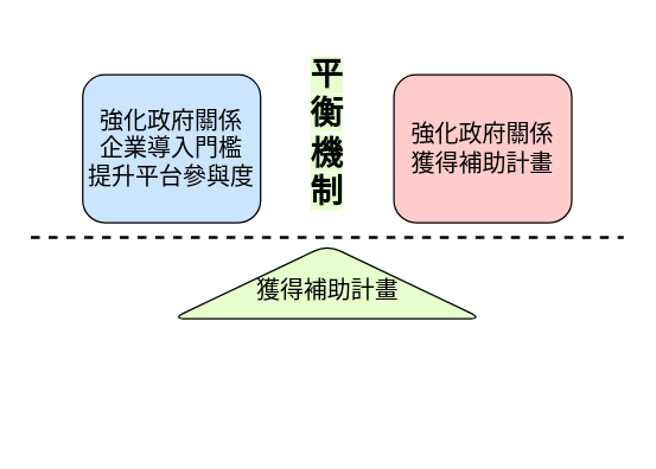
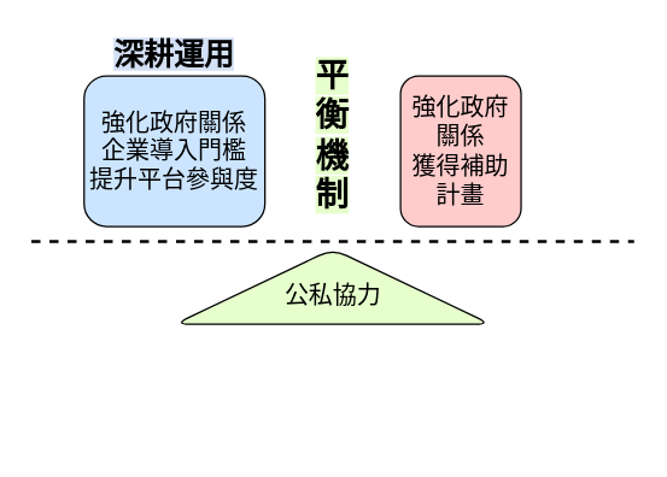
  <mxCell id="0" />
  <mxCell id="1" parent="0" />
  <mxCell id="2" value="" style="triangle;whiteSpace=wrap;html=1;rounded=1;rotation=-90;fillColor=#E6FFCC;" parent="1" vertex="1"><mxGeometry x="195" y="85" width="50" height="210" as="geometry" /></mxCell>
  <mxCell id="3" value="" style="endArrow=none;dashed=1;html=1;rounded=0;strokeWidth=2;strokeColor=default;" parent="1" edge="1"><mxGeometry width="50" height="50" relative="1" as="geometry"><mxPoint x="20" y="160" as="sourcePoint" /><mxPoint x="420" y="160" as="targetPoint" /></mxGeometry></mxCell>
  <mxCell id="4" value="&lt;span style=&quot;font-family: 標楷體; font-size: 16px;&quot;&gt;強化政府關係&lt;/span&gt;&lt;div&gt;&lt;span style=&quot;font-family: 標楷體; font-size: 16px;&quot;&gt;企業導入門檻&lt;/span&gt;&lt;div&gt;&lt;font face=&quot;標楷體&quot;&gt;&lt;span style=&quot;font-size: 16px;&quot;&gt;提升平台參與度&lt;/span&gt;&lt;br&gt;&lt;/font&gt;&lt;/div&gt;&lt;/div&gt;" style="rounded=1;whiteSpace=wrap;html=1;fillColor=#CCE5FF;" parent="1" vertex="1"><mxGeometry x="55" y="50" width="120" height="100" as="geometry" /></mxCell>
- <mxCell id="5" value="&lt;font face=&quot;標楷體&quot;&gt;&lt;span style=&quot;font-size: 16px;&quot;&gt;強化政府關係&lt;/span&gt;&lt;/font&gt;&lt;div&gt;&lt;font face=&quot;標楷體&quot;&gt;&lt;span style=&quot;font-size: 16px;&quot;&gt;獲得補助計畫&lt;/span&gt;&lt;/font&gt;&lt;/div&gt;" style="rounded=1;whiteSpace=wrap;html=1;fillColor=#FFCCCC;" parent="1" vertex="1"><mxGeometry x="265" y="50" width="120" height="100" as="geometry" /></mxCell>
+ <mxCell id="5" value="&lt;font face=&quot;標楷體&quot;&gt;&lt;span style=&quot;font-size: 16px;&quot;&gt;強化政府關係&lt;/span&gt;&lt;/font&gt;&lt;div&gt;&lt;font face=&quot;標楷體&quot;&gt;&lt;span style=&quot;font-size: 16px;&quot;&gt;獲得補助計畫&lt;/span&gt;&lt;/font&gt;&lt;/div&gt;" style="rounded=1;whiteSpace=wrap;html=1;fillColor=#FFCCCC;" parent="1" vertex="1"><mxGeometry x="265" y="50" width="80" height="100" as="geometry" /></mxCell>
+ <mxCell id="6" value="&lt;font style=&quot;font-size: 20px; background-color: rgb(212, 225, 245);&quot; face=&quot;標楷體&quot;&gt;&lt;b&gt;深耕運用&lt;/b&gt;&lt;/font&gt;" style="text;html=1;align=center;verticalAlign=middle;whiteSpace=wrap;rounded=0;" parent="1" vertex="1"><mxGeometry x="70" y="20" width="90" height="30" as="geometry" /></mxCell>
  <mxCell id="7" value="&lt;font style=&quot;font-size: 22px; background-color: rgb(230, 255, 204);&quot; face=&quot;標楷體&quot;&gt;&lt;b&gt;平衡機制&lt;/b&gt;&lt;/font&gt;" style="text;html=1;align=center;verticalAlign=middle;whiteSpace=wrap;rounded=0;" parent="1" vertex="1"><mxGeometry x="210" y="77.143" width="20" height="25.714" as="geometry" /></mxCell>
- <mxCell id="8" value="&lt;p data-pm-slice=&quot;1 1 []&quot;&gt;&lt;font face=&quot;標楷體&quot;&gt;&lt;span style=&quot;font-size: 16px;&quot;&gt;獲得補助計畫&lt;/span&gt;&lt;/font&gt;&lt;/p&gt;" style="text;strokeColor=none;align=center;fillColor=none;html=1;verticalAlign=middle;whiteSpace=wrap;rounded=0;" parent="1" vertex="1"><mxGeometry x="162.5" y="181" width="115" height="30" as="geometry" /></mxCell>
+ <mxCell id="8" value="&lt;p data-pm-slice=&quot;1 1 []&quot;&gt;&lt;font face=&quot;標楷體&quot;&gt;&lt;span style=&quot;font-size: 16px;&quot;&gt;公私協力&lt;/span&gt;&lt;/font&gt;&lt;/p&gt;" style="text;strokeColor=none;align=center;fillColor=none;html=1;verticalAlign=middle;whiteSpace=wrap;rounded=0;" parent="1" vertex="1"><mxGeometry x="162.5" y="181" width="115" height="30" as="geometry" /></mxCell>
